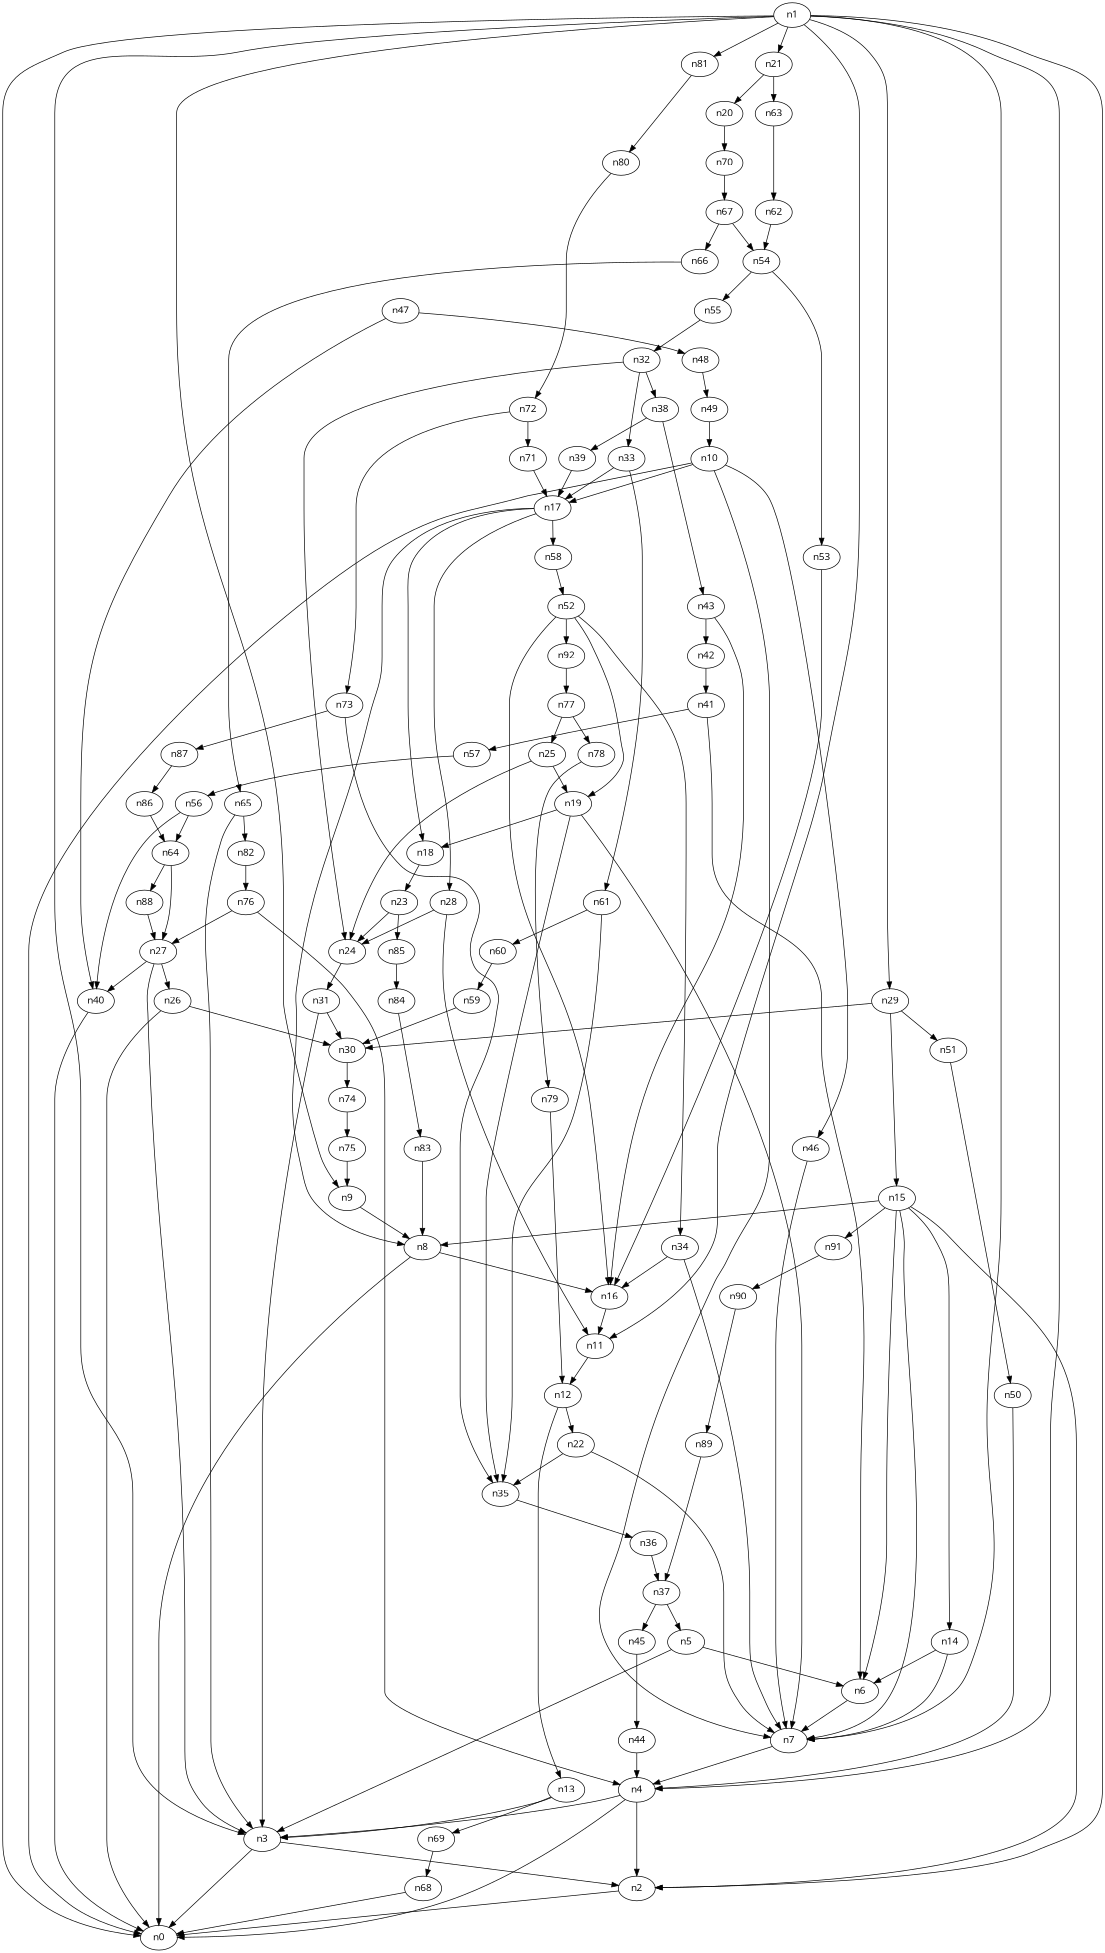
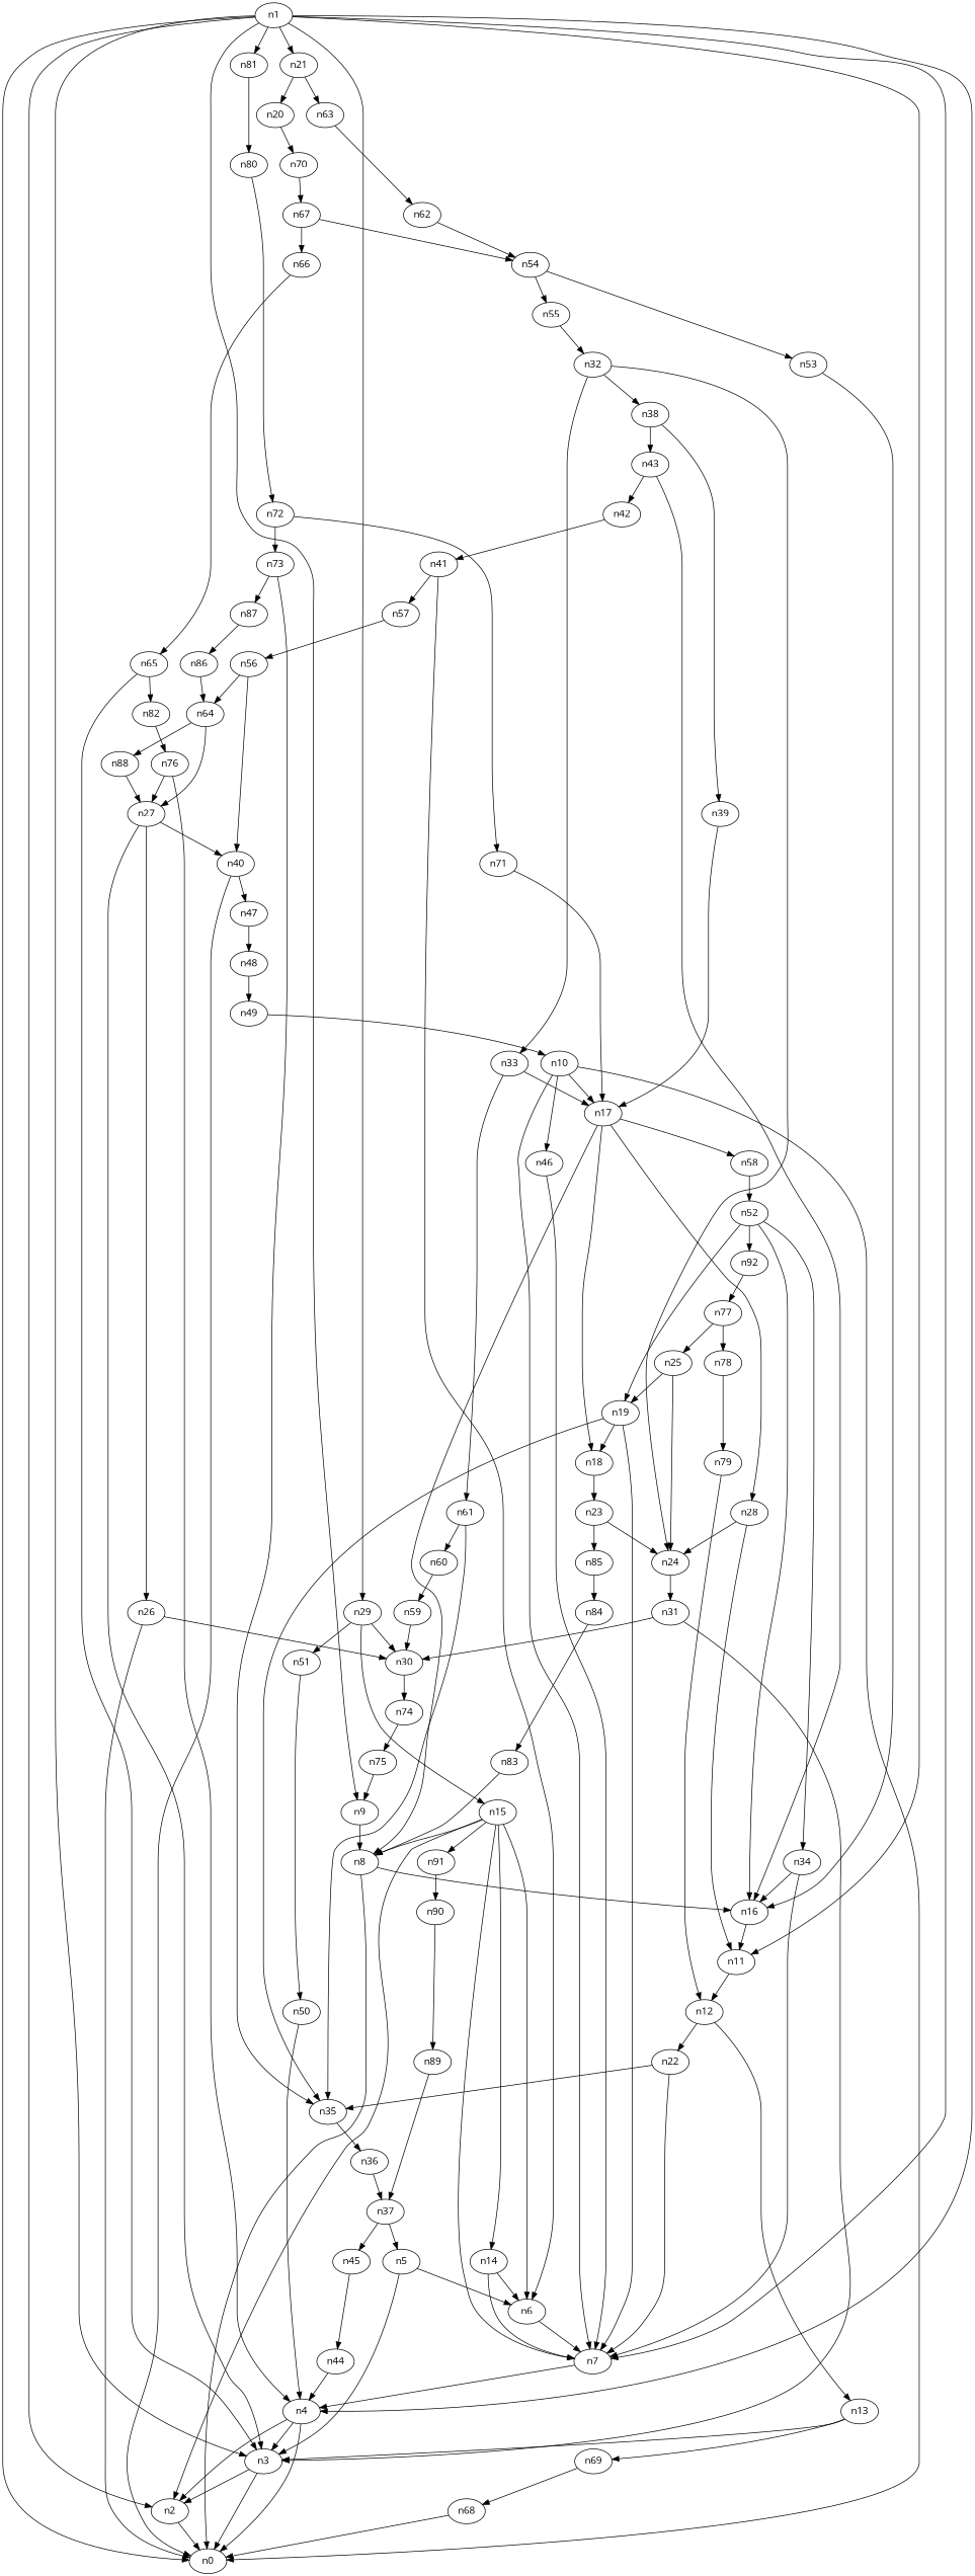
  digraph {
    fontname="Open Sans"
    node [fontname="Open Sans"]
    edge [fontname="Open Sans"]
    n1
    n0
    n2
    n3
    n4
    n7
    n9
    n11
    n21
    n29
    n81
    n8
    n12
    n20
    n63
    n15
    n30
    n51
    n80
    n16
    n13
    n22
    n70
    n62
    n6
    n14
    n91
    n74
    n50
    n72
    n5
    n10
    n17
    n46
    n18
    n28
    n58
    n23
    n24
    n52
    n69
    n35
    n68
    n36
    n90
    n89
    n85
    n31
    n19
    n34
    n92
    n84
    n37
    n67
    n54
    n66
    n83
    n25
    n26
    n75
    n27
    n40
    n47
    n48
    n32
    n33
    n38
    n61
    n39
    n43
    n60
    n42
    n59
    n45
    n44
    n41
    n49
    n57
    n56
    n64
    n77
    n78
    n53
    n55
    n88
    n65
    n82
    n76
    n71
    n73
    n87
    n86
    n79
    n1 -> n0
    n1 -> n2
    n1 -> n3
    n1 -> n4
    n1 -> n7
    n1 -> n9
    n1 -> n11
    n1 -> n21
    n1 -> n29
    n1 -> n81
    n2 -> n0
    n3 -> n0
    n3 -> n2
    n4 -> n0
    n4 -> n2
    n4 -> n3
    n7 -> n4
    n9 -> n8
    n11 -> n12
    n21 -> n20
    n21 -> n63
    n29 -> n15
    n29 -> n30
    n29 -> n51
    n81 -> n80
    n8 -> n0
    n8 -> n16
    n12 -> n13
    n12 -> n22
    n20 -> n70
    n63 -> n62
    n15 -> n2
    n15 -> n7
    n15 -> n8
    n15 -> n6
    n15 -> n14
    n15 -> n91
    n30 -> n74
    n51 -> n50
    n80 -> n72
    n16 -> n11
    n13 -> n3
    n13 -> n69
    n22 -> n7
    n22 -> n35
    n70 -> n67
    n62 -> n54
    n6 -> n7
    n14 -> n7
    n14 -> n6
    n91 -> n90
    n74 -> n75
    n50 -> n4
    n72 -> n71
    n72 -> n73
    n5 -> n3
    n5 -> n6
    n10 -> n0
    n10 -> n7
    n10 -> n17
    n10 -> n46
    n17 -> n8
    n17 -> n18
    n17 -> n28
    n17 -> n58
    n46 -> n7
    n18 -> n23
    n28 -> n11
    n28 -> n24
    n58 -> n52
    n23 -> n24
    n23 -> n85
    n24 -> n31
    n52 -> n16
    n52 -> n19
    n52 -> n34
    n52 -> n92
    n69 -> n68
    n35 -> n36
    n68 -> n0
    n36 -> n37
    n90 -> n89
    n89 -> n37
    n85 -> n84
    n31 -> n3
    n31 -> n30
    n19 -> n7
    n19 -> n18
    n19 -> n35
    n34 -> n7
    n34 -> n16
    n92 -> n77
    n84 -> n83
    n37 -> n5
    n37 -> n45
    n67 -> n54
    n67 -> n66
    n54 -> n53
    n54 -> n55
    n66 -> n65
    n83 -> n8
    n25 -> n24
    n25 -> n19
    n26 -> n0
    n26 -> n30
    n75 -> n9
    n27 -> n3
    n27 -> n26
    n27 -> n40
    n40 -> n0
-   n47 -> n40
+   n40 -> n47
    n47 -> n48
    n48 -> n49
    n32 -> n24
    n32 -> n33
    n32 -> n38
    n33 -> n17
    n33 -> n61
    n38 -> n39
    n38 -> n43
    n61 -> n35
    n61 -> n60
    n39 -> n17
    n43 -> n16
    n43 -> n42
    n60 -> n59
    n42 -> n41
    n59 -> n30
    n45 -> n44
    n44 -> n4
    n41 -> n6
    n41 -> n57
    n49 -> n10
    n57 -> n56
    n56 -> n40
    n56 -> n64
    n64 -> n27
    n64 -> n88
    n77 -> n25
    n77 -> n78
    n78 -> n79
    n53 -> n16
    n55 -> n32
    n88 -> n27
    n65 -> n3
    n65 -> n82
    n82 -> n76
    n76 -> n4
    n76 -> n27
    n71 -> n17
    n73 -> n35
    n73 -> n87
    n87 -> n86
    n86 -> n64
    n79 -> n12
  }
